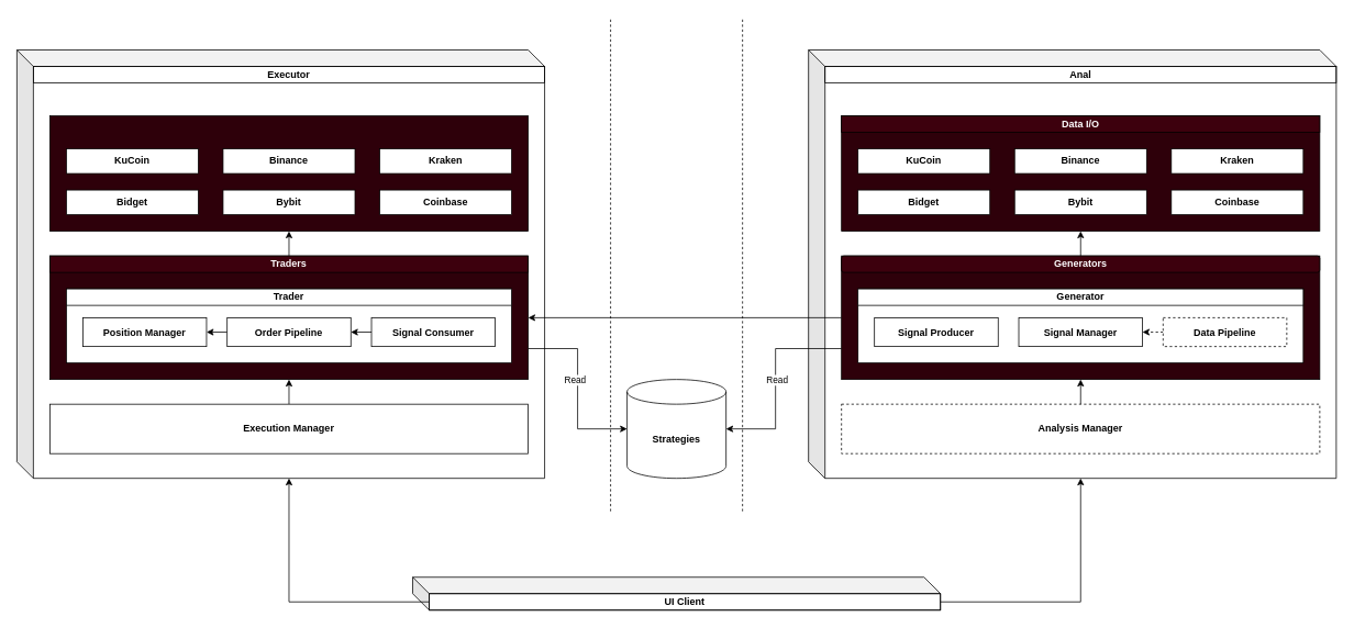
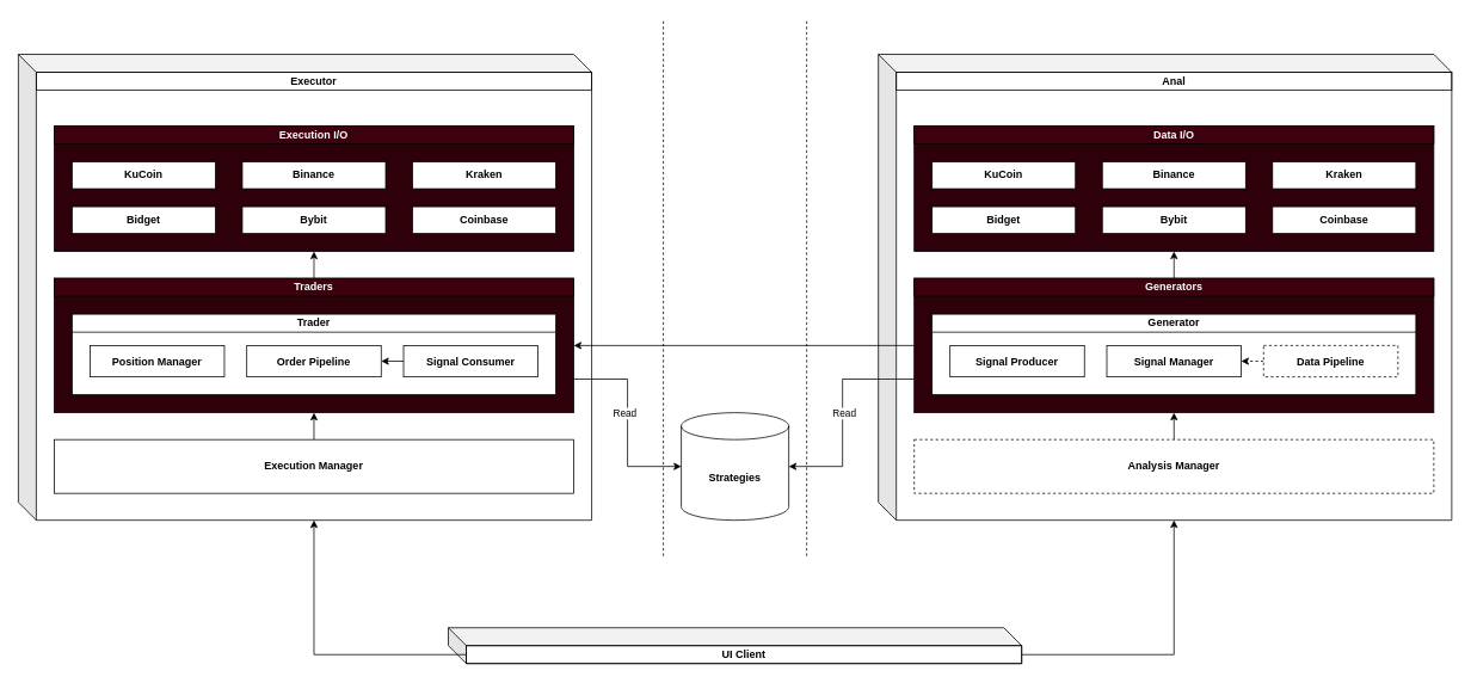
  <mxCell id="0" />
  <mxCell id="1" parent="0" />
  <mxCell id="2" value="" style="shape=cube;whiteSpace=wrap;html=1;boundedLbl=1;backgroundOutline=1;darkOpacity=0.05;darkOpacity2=0.1;strokeColor=#000000;" vertex="1" parent="1"><mxGeometry x="20" y="60" width="640" height="520" as="geometry" /></mxCell>
  <mxCell id="3" value="Executor" style="text;html=1;strokeColor=#000000;fillColor=none;align=center;verticalAlign=middle;whiteSpace=wrap;rounded=0;fontStyle=1" vertex="1" parent="1"><mxGeometry x="40" y="80" width="620" height="20" as="geometry" /></mxCell>
  <mxCell id="4" value="" style="rounded=0;whiteSpace=wrap;html=1;fillColor=#2E000A;fontColor=#ffffff;strokeColor=#000000;" vertex="1" parent="1"><mxGeometry x="60" y="140" width="580" height="140" as="geometry" /></mxCell>
+ <mxCell id="5" value="Execution I/O" style="rounded=0;whiteSpace=wrap;html=1;fontStyle=1;fillColor=#3D000D;fontColor=#ffffff;strokeColor=#000000;" vertex="1" parent="1"><mxGeometry x="60" y="140" width="580" height="20" as="geometry" /></mxCell>
  <mxCell id="6" value="KuCoin" style="rounded=0;whiteSpace=wrap;html=1;fontStyle=1;strokeColor=#000000;" vertex="1" parent="1"><mxGeometry x="80" y="180" width="160" height="30" as="geometry" /></mxCell>
  <mxCell id="7" value="Bidget" style="rounded=0;whiteSpace=wrap;html=1;fontStyle=1;strokeColor=#000000;" vertex="1" parent="1"><mxGeometry x="80" y="230" width="160" height="30" as="geometry" /></mxCell>
  <mxCell id="8" value="Binance" style="rounded=0;whiteSpace=wrap;html=1;fontStyle=1;strokeColor=#000000;" vertex="1" parent="1"><mxGeometry x="270" y="180" width="160" height="30" as="geometry" /></mxCell>
  <mxCell id="9" value="Bybit" style="rounded=0;whiteSpace=wrap;html=1;fontStyle=1;strokeColor=#000000;" vertex="1" parent="1"><mxGeometry x="270" y="230" width="160" height="30" as="geometry" /></mxCell>
  <mxCell id="10" value="Kraken" style="rounded=0;whiteSpace=wrap;html=1;fontStyle=1;strokeColor=#000000;" vertex="1" parent="1"><mxGeometry x="460" y="180" width="160" height="30" as="geometry" /></mxCell>
  <mxCell id="11" value="Coinbase" style="rounded=0;whiteSpace=wrap;html=1;fontStyle=1;strokeColor=#000000;" vertex="1" parent="1"><mxGeometry x="460" y="230" width="160" height="30" as="geometry" /></mxCell>
  <mxCell id="12" style="edgeStyle=orthogonalEdgeStyle;rounded=0;orthogonalLoop=1;jettySize=auto;html=1;exitX=1;exitY=0.75;exitDx=0;exitDy=0;entryX=0;entryY=0.5;entryDx=0;entryDy=0;entryPerimeter=0;" edge="1" parent="1" source="14" target="30"><mxGeometry relative="1" as="geometry" /></mxCell>
  <mxCell id="13" value="Read" style="edgeLabel;html=1;align=center;verticalAlign=middle;resizable=0;points=[];" vertex="1" connectable="0" parent="12"><mxGeometry x="0.172" y="-4" relative="1" as="geometry"><mxPoint y="-29" as="offset" /></mxGeometry></mxCell>
  <mxCell id="14" value="" style="rounded=0;whiteSpace=wrap;html=1;fillColor=#2E000A;fontColor=#ffffff;strokeColor=#000000;" vertex="1" parent="1"><mxGeometry x="60" y="310" width="580" height="150" as="geometry" /></mxCell>
  <mxCell id="15" style="edgeStyle=orthogonalEdgeStyle;rounded=0;orthogonalLoop=1;jettySize=auto;html=1;exitX=0.5;exitY=0;exitDx=0;exitDy=0;entryX=0.5;entryY=1;entryDx=0;entryDy=0;" edge="1" parent="1" source="16" target="4"><mxGeometry relative="1" as="geometry" /></mxCell>
  <mxCell id="16" value="Traders" style="rounded=0;whiteSpace=wrap;html=1;fontStyle=1;fillColor=#3D000D;fontColor=#ffffff;strokeColor=#000000;" vertex="1" parent="1"><mxGeometry x="60" y="310" width="580" height="20" as="geometry" /></mxCell>
  <mxCell id="17" value="" style="rounded=0;whiteSpace=wrap;html=1;fontStyle=1;strokeColor=#000000;" vertex="1" parent="1"><mxGeometry x="80" y="350" width="540" height="90" as="geometry" /></mxCell>
  <mxCell id="18" style="edgeStyle=orthogonalEdgeStyle;rounded=0;orthogonalLoop=1;jettySize=auto;html=1;exitX=0.5;exitY=0;exitDx=0;exitDy=0;entryX=0.5;entryY=1;entryDx=0;entryDy=0;" edge="1" parent="1" source="19" target="14"><mxGeometry relative="1" as="geometry" /></mxCell>
  <mxCell id="19" value="Execution Manager" style="rounded=0;whiteSpace=wrap;html=1;fontStyle=1;strokeColor=#000000;" vertex="1" parent="1"><mxGeometry x="60" y="490" width="580" height="60" as="geometry" /></mxCell>
  <mxCell id="20" value="Position Manager" style="rounded=0;whiteSpace=wrap;html=1;fontStyle=1;strokeColor=#000000;" vertex="1" parent="1"><mxGeometry x="100" y="385" width="150" height="35" as="geometry" /></mxCell>
- <mxCell id="21" style="edgeStyle=orthogonalEdgeStyle;rounded=0;orthogonalLoop=1;jettySize=auto;html=1;exitX=0;exitY=0.5;exitDx=0;exitDy=0;entryX=1;entryY=0.5;entryDx=0;entryDy=0;" edge="1" parent="1" source="22" target="20"><mxGeometry relative="1" as="geometry" /></mxCell>
  <mxCell id="22" value="Order Pipeline" style="rounded=0;whiteSpace=wrap;html=1;fontStyle=1;strokeColor=#000000;" vertex="1" parent="1"><mxGeometry x="275" y="385" width="150" height="35" as="geometry" /></mxCell>
  <mxCell id="23" style="edgeStyle=orthogonalEdgeStyle;rounded=0;orthogonalLoop=1;jettySize=auto;html=1;exitX=0;exitY=0.5;exitDx=0;exitDy=0;entryX=1;entryY=0.5;entryDx=0;entryDy=0;" edge="1" parent="1" source="24" target="22"><mxGeometry relative="1" as="geometry" /></mxCell>
  <mxCell id="24" value="Signal Consumer" style="rounded=0;whiteSpace=wrap;html=1;fontStyle=1;strokeColor=#000000;" vertex="1" parent="1"><mxGeometry x="450" y="385" width="150" height="35" as="geometry" /></mxCell>
  <mxCell id="25" value="Trader" style="rounded=0;whiteSpace=wrap;html=1;fontStyle=1;strokeColor=#000000;" vertex="1" parent="1"><mxGeometry x="80" y="350" width="540" height="20" as="geometry" /></mxCell>
  <mxCell id="26" value="" style="endArrow=none;dashed=1;html=1;rounded=0;" edge="1" parent="1"><mxGeometry width="50" height="50" relative="1" as="geometry"><mxPoint x="740" y="620" as="sourcePoint" /><mxPoint x="740" y="20" as="targetPoint" /></mxGeometry></mxCell>
  <mxCell id="27" value="" style="endArrow=none;dashed=1;html=1;rounded=0;" edge="1" parent="1"><mxGeometry width="50" height="50" relative="1" as="geometry"><mxPoint x="900" y="620" as="sourcePoint" /><mxPoint x="900" y="20" as="targetPoint" /></mxGeometry></mxCell>
  <mxCell id="28" value="" style="shape=cube;whiteSpace=wrap;html=1;boundedLbl=1;backgroundOutline=1;darkOpacity=0.05;darkOpacity2=0.1;strokeColor=#000000;" vertex="1" parent="1"><mxGeometry x="980" y="60" width="640" height="520" as="geometry" /></mxCell>
  <mxCell id="29" value="Anal" style="text;html=1;strokeColor=#000000;fillColor=none;align=center;verticalAlign=middle;whiteSpace=wrap;rounded=0;fontStyle=1" vertex="1" parent="1"><mxGeometry x="1000" y="80" width="620" height="20" as="geometry" /></mxCell>
  <mxCell id="30" value="Strategies" style="shape=cylinder3;whiteSpace=wrap;html=1;boundedLbl=1;backgroundOutline=1;size=15;fontStyle=1" vertex="1" parent="1"><mxGeometry x="760" y="460" width="120" height="120" as="geometry" /></mxCell>
  <mxCell id="31" value="" style="rounded=0;whiteSpace=wrap;html=1;fillColor=#2E000A;fontColor=#ffffff;strokeColor=#000000;" vertex="1" parent="1"><mxGeometry x="1020" y="140" width="580" height="140" as="geometry" /></mxCell>
  <mxCell id="32" value="Data I/O" style="rounded=0;whiteSpace=wrap;html=1;fontStyle=1;fillColor=#3D000D;fontColor=#ffffff;strokeColor=#000000;" vertex="1" parent="1"><mxGeometry x="1020" y="140" width="580" height="20" as="geometry" /></mxCell>
  <mxCell id="33" style="edgeStyle=orthogonalEdgeStyle;rounded=0;orthogonalLoop=1;jettySize=auto;html=1;exitX=0;exitY=0.75;exitDx=0;exitDy=0;entryX=1;entryY=0.5;entryDx=0;entryDy=0;entryPerimeter=0;" edge="1" parent="1" source="36" target="30"><mxGeometry relative="1" as="geometry"><Array as="points"><mxPoint x="940" y="423" /><mxPoint x="940" y="520" /></Array></mxGeometry></mxCell>
  <mxCell id="34" value="Read" style="edgeLabel;html=1;align=center;verticalAlign=middle;resizable=0;points=[];" vertex="1" connectable="0" parent="33"><mxGeometry x="0.192" y="1" relative="1" as="geometry"><mxPoint y="-24" as="offset" /></mxGeometry></mxCell>
  <mxCell id="35" style="edgeStyle=orthogonalEdgeStyle;rounded=0;orthogonalLoop=1;jettySize=auto;html=1;exitX=0;exitY=0.5;exitDx=0;exitDy=0;entryX=1;entryY=0.5;entryDx=0;entryDy=0;" edge="1" parent="1" source="36" target="14"><mxGeometry relative="1" as="geometry" /></mxCell>
  <mxCell id="36" value="" style="rounded=0;whiteSpace=wrap;html=1;fillColor=#2E000A;fontColor=#ffffff;strokeColor=#000000;" vertex="1" parent="1"><mxGeometry x="1020" y="310" width="580" height="150" as="geometry" /></mxCell>
  <mxCell id="37" style="edgeStyle=orthogonalEdgeStyle;rounded=0;orthogonalLoop=1;jettySize=auto;html=1;exitX=0.5;exitY=0;exitDx=0;exitDy=0;entryX=0.5;entryY=1;entryDx=0;entryDy=0;" edge="1" parent="1" source="38" target="31"><mxGeometry relative="1" as="geometry" /></mxCell>
- <mxCell id="38" value="Generators" style="whiteSpace=wrap;html=1;fontStyle=1;fillColor=#3D000D;fontColor=#ffffff;strokeColor=#000000;rounded=1;" vertex="1" parent="1"><mxGeometry x="1020" y="310" width="580" height="20" as="geometry" /></mxCell>
+ <mxCell id="38" value="Generators" style="rounded=0;whiteSpace=wrap;html=1;fontStyle=1;fillColor=#3D000D;fontColor=#ffffff;strokeColor=#000000;" vertex="1" parent="1"><mxGeometry x="1020" y="310" width="580" height="20" as="geometry" /></mxCell>
  <mxCell id="39" value="KuCoin" style="rounded=0;whiteSpace=wrap;html=1;fontStyle=1;strokeColor=#000000;" vertex="1" parent="1"><mxGeometry x="1040" y="180" width="160" height="30" as="geometry" /></mxCell>
  <mxCell id="40" value="Bidget" style="rounded=0;whiteSpace=wrap;html=1;fontStyle=1;strokeColor=#000000;" vertex="1" parent="1"><mxGeometry x="1040" y="230" width="160" height="30" as="geometry" /></mxCell>
  <mxCell id="41" value="Binance" style="rounded=0;whiteSpace=wrap;html=1;fontStyle=1;strokeColor=#000000;" vertex="1" parent="1"><mxGeometry x="1230" y="180" width="160" height="30" as="geometry" /></mxCell>
  <mxCell id="42" value="Bybit" style="rounded=0;whiteSpace=wrap;html=1;fontStyle=1;strokeColor=#000000;" vertex="1" parent="1"><mxGeometry x="1230" y="230" width="160" height="30" as="geometry" /></mxCell>
  <mxCell id="43" value="Kraken" style="rounded=0;whiteSpace=wrap;html=1;fontStyle=1;strokeColor=#000000;" vertex="1" parent="1"><mxGeometry x="1420" y="180" width="160" height="30" as="geometry" /></mxCell>
  <mxCell id="44" value="Coinbase" style="rounded=0;whiteSpace=wrap;html=1;fontStyle=1;strokeColor=#000000;" vertex="1" parent="1"><mxGeometry x="1420" y="230" width="160" height="30" as="geometry" /></mxCell>
  <mxCell id="45" value="" style="rounded=0;whiteSpace=wrap;html=1;fontStyle=1;strokeColor=#000000;" vertex="1" parent="1"><mxGeometry x="1040" y="350" width="540" height="90" as="geometry" /></mxCell>
  <mxCell id="46" value="Generator" style="rounded=0;whiteSpace=wrap;html=1;fontStyle=1;strokeColor=#000000;" vertex="1" parent="1"><mxGeometry x="1040" y="350" width="540" height="20" as="geometry" /></mxCell>
  <mxCell id="47" value="Signal Producer" style="rounded=0;whiteSpace=wrap;html=1;fontStyle=1;strokeColor=#000000;" vertex="1" parent="1"><mxGeometry x="1060" y="385" width="150" height="35" as="geometry" /></mxCell>
  <mxCell id="48" value="Signal Manager" style="rounded=0;whiteSpace=wrap;html=1;fontStyle=1;strokeColor=#000000;" vertex="1" parent="1"><mxGeometry x="1235" y="385" width="150" height="35" as="geometry" /></mxCell>
  <mxCell id="49" style="edgeStyle=orthogonalEdgeStyle;rounded=0;orthogonalLoop=1;jettySize=auto;html=1;exitX=0;exitY=0.5;exitDx=0;exitDy=0;entryX=1;entryY=0.5;entryDx=0;entryDy=0;dashed=1;" edge="1" parent="1" source="50" target="48"><mxGeometry relative="1" as="geometry" /></mxCell>
  <mxCell id="50" value="Data Pipeline" style="rounded=0;whiteSpace=wrap;html=1;fontStyle=1;strokeColor=#000000;dashed=1;" vertex="1" parent="1"><mxGeometry x="1410" y="385" width="150" height="35" as="geometry" /></mxCell>
  <mxCell id="51" style="edgeStyle=orthogonalEdgeStyle;rounded=0;orthogonalLoop=1;jettySize=auto;html=1;exitX=0.5;exitY=0;exitDx=0;exitDy=0;entryX=0.5;entryY=1;entryDx=0;entryDy=0;" edge="1" parent="1" source="52" target="36"><mxGeometry relative="1" as="geometry" /></mxCell>
  <mxCell id="52" value="Analysis Manager" style="rounded=0;whiteSpace=wrap;html=1;fontStyle=1;strokeColor=#000000;dashed=1;" vertex="1" parent="1"><mxGeometry x="1020" y="490" width="580" height="60" as="geometry" /></mxCell>
  <mxCell id="53" value="" style="shape=cube;whiteSpace=wrap;html=1;boundedLbl=1;backgroundOutline=1;darkOpacity=0.05;darkOpacity2=0.1;strokeColor=#000000;" vertex="1" parent="1"><mxGeometry x="500" y="700" width="640" height="40" as="geometry" /></mxCell>
  <mxCell id="54" style="edgeStyle=orthogonalEdgeStyle;rounded=0;orthogonalLoop=1;jettySize=auto;html=1;exitX=0;exitY=0.5;exitDx=0;exitDy=0;entryX=0;entryY=0;entryDx=330;entryDy=520;entryPerimeter=0;" edge="1" parent="1" source="56" target="2"><mxGeometry relative="1" as="geometry" /></mxCell>
  <mxCell id="55" style="edgeStyle=orthogonalEdgeStyle;rounded=0;orthogonalLoop=1;jettySize=auto;html=1;exitX=1;exitY=0.5;exitDx=0;exitDy=0;entryX=0;entryY=0;entryDx=330;entryDy=520;entryPerimeter=0;" edge="1" parent="1" source="56" target="28"><mxGeometry relative="1" as="geometry" /></mxCell>
  <mxCell id="56" value="UI Client" style="text;html=1;strokeColor=#000000;fillColor=none;align=center;verticalAlign=middle;whiteSpace=wrap;rounded=0;fontStyle=1" vertex="1" parent="1"><mxGeometry x="520" y="720" width="620" height="20" as="geometry" /></mxCell>
